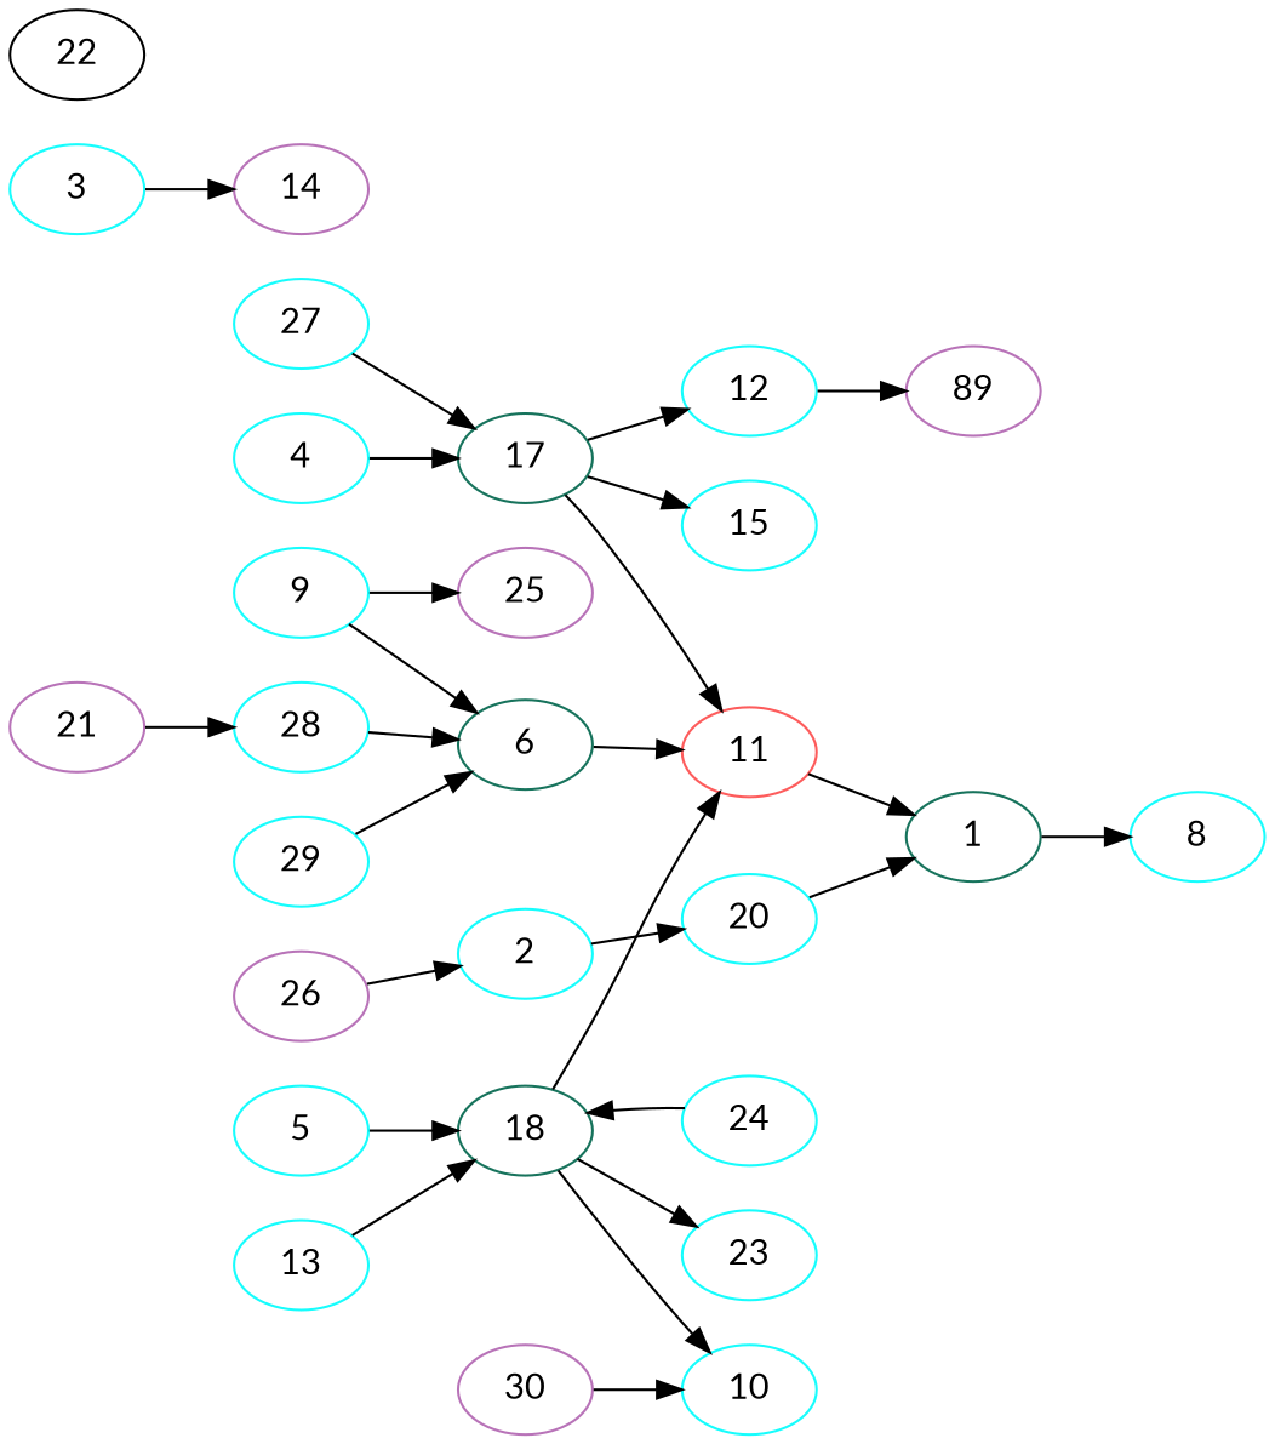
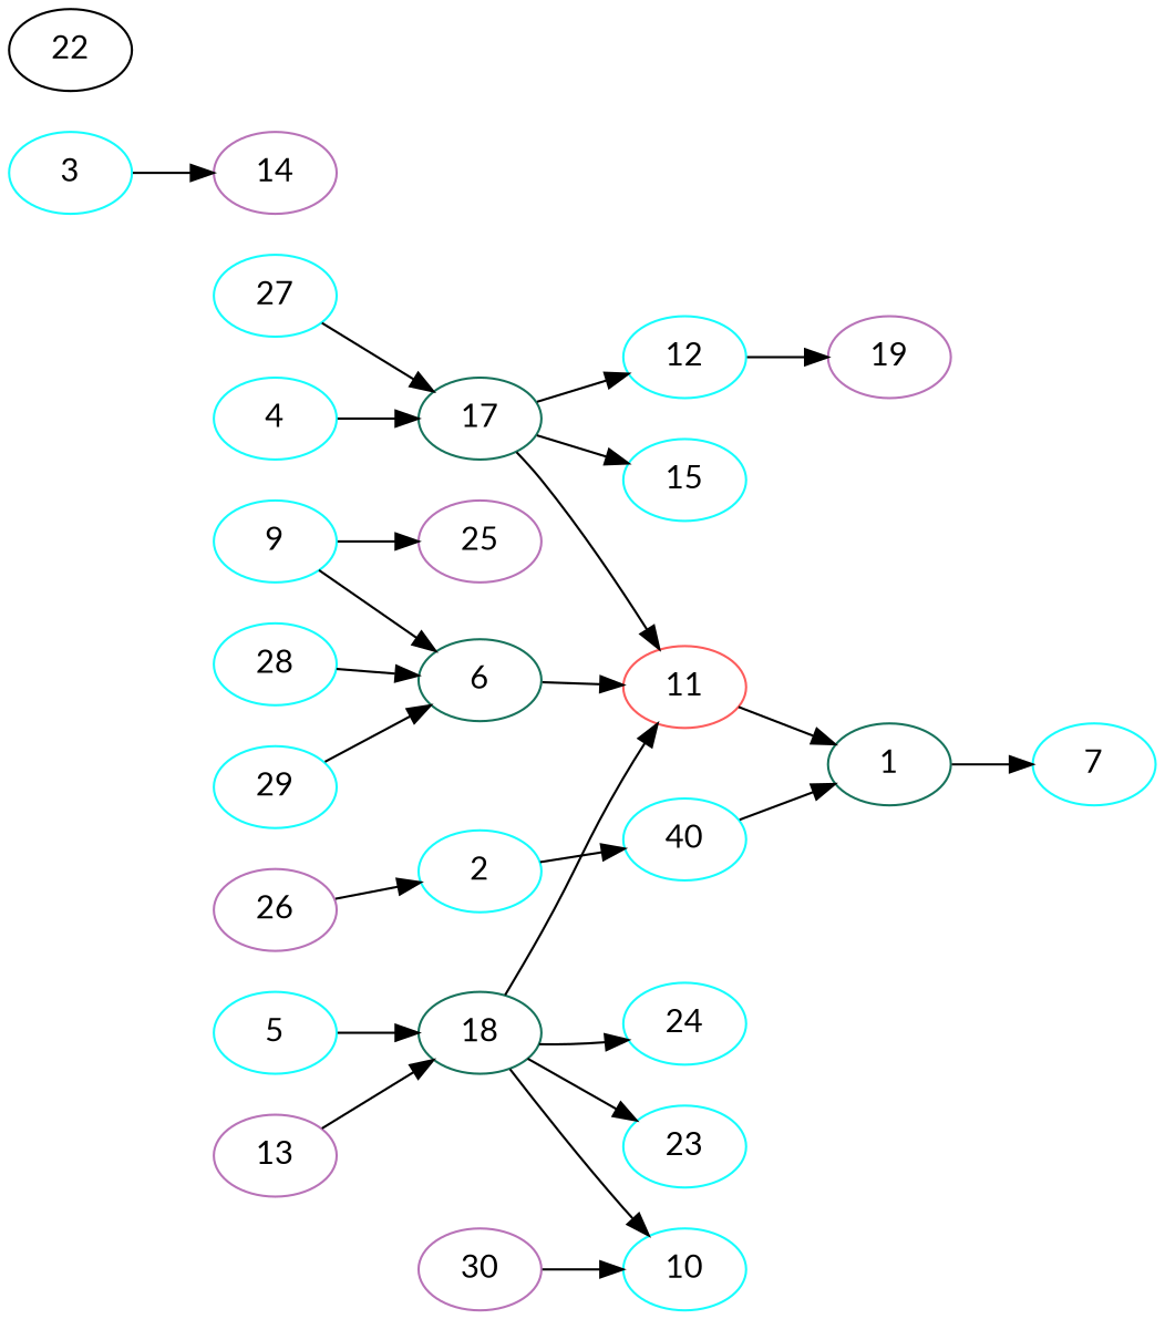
  digraph {
    fontname=Lato
    rankdir=LR
    node [color="#17fdfd" fontname=Lato]
    edge [color=black fontname=Lato]
    11 [color="#fd5c5c"]
    1 [color="#17735c"]
-   8
+   8 [label=7]
    6 [color="#17735c"]
    14 [color="#b873b8"]
    3
    17 [color="#17735c"]
    12
    15
-   19 [color="#b873b8" label=89]
+   19 [color="#b873b8"]
    18 [color="#17735c"]
    10
    23
    24
    9
    25 [color="#b873b8"]
    28
    29
    2
-   20
+   20 [label=40]
    4
    27
    5
-   13
-   21 [color="#b873b8"]
+   13 [color="#b873b8"]
    26 [color="#b873b8"]
    30 [color="#b873b8"]
    22 [color=black]
    11 -> 1
    1 -> 8
    6 -> 11
    3 -> 14
    17 -> 11
    17 -> 12
    17 -> 15
    12 -> 19
    18 -> 11
    18 -> 10
    18 -> 23
-   24 -> 18
+   18 -> 24
    9 -> 6
    9 -> 25
    28 -> 6
    29 -> 6
    2 -> 20
    20 -> 1
    4 -> 17
    27 -> 17
    5 -> 18
    13 -> 18
-   21 -> 28
    26 -> 2
    30 -> 10
  }
